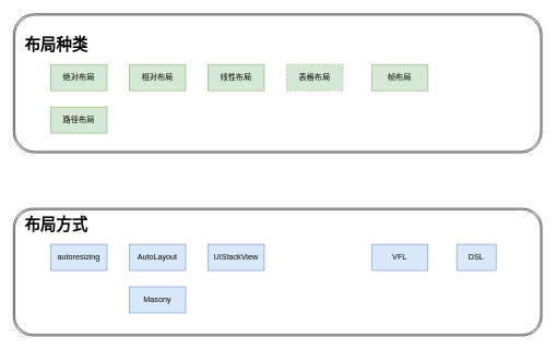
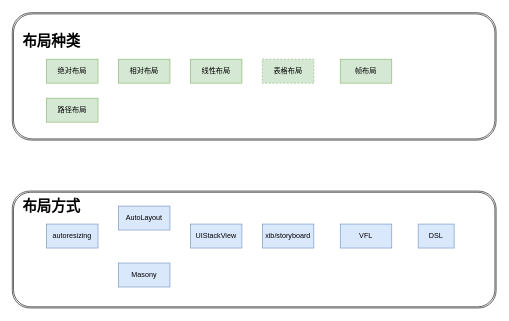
  <mxCell id="0" />
  <mxCell id="1" parent="0" />
  <mxCell id="2" value="" style="shape=ext;double=1;rounded=1;whiteSpace=wrap;html=1;" parent="1" vertex="1"><mxGeometry x="20" y="318" width="807" height="195" as="geometry" /></mxCell>
  <mxCell id="3" value="autoresizing" style="rounded=0;whiteSpace=wrap;html=1;fillColor=#dae8fc;strokeColor=#6c8ebf;" parent="1" vertex="1"><mxGeometry x="77" y="373" width="86" height="40" as="geometry" /></mxCell>
- <mxCell id="4" value="AutoLayout" style="rounded=0;whiteSpace=wrap;html=1;fillColor=#dae8fc;strokeColor=#6c8ebf;" parent="1" vertex="1"><mxGeometry x="197" y="373" width="86" height="40" as="geometry" /></mxCell>
+ <mxCell id="4" value="AutoLayout" style="rounded=0;whiteSpace=wrap;html=1;fillColor=#dae8fc;strokeColor=#6c8ebf;" parent="1" vertex="1"><mxGeometry x="197" y="343" width="86" height="40" as="geometry" /></mxCell>
  <mxCell id="5" value="Masony" style="rounded=0;whiteSpace=wrap;html=1;fillColor=#dae8fc;strokeColor=#6c8ebf;" parent="1" vertex="1"><mxGeometry x="197" y="438" width="86" height="40" as="geometry" /></mxCell>
  <mxCell id="6" value="UIStackView" style="rounded=0;whiteSpace=wrap;html=1;fillColor=#dae8fc;strokeColor=#6c8ebf;" parent="1" vertex="1"><mxGeometry x="317" y="373" width="86" height="40" as="geometry" /></mxCell>
  <mxCell id="7" value="VFL" style="rounded=0;whiteSpace=wrap;html=1;fillColor=#dae8fc;strokeColor=#6c8ebf;" parent="1" vertex="1"><mxGeometry x="567" y="373" width="86" height="40" as="geometry" /></mxCell>
  <mxCell id="8" value="DSL" style="rounded=0;whiteSpace=wrap;html=1;fillColor=#dae8fc;strokeColor=#6c8ebf;" parent="1" vertex="1"><mxGeometry x="697" y="373" width="60" height="40" as="geometry" /></mxCell>
  <mxCell id="9" value="布局方式" style="text;strokeColor=none;fillColor=none;html=1;fontSize=24;fontStyle=1;verticalAlign=middle;align=center;" parent="1" vertex="1"><mxGeometry x="20" y="323" width="130" height="40" as="geometry" /></mxCell>
+ <mxCell id="10" value="xib/storyboard" style="rounded=0;whiteSpace=wrap;html=1;fillColor=#dae8fc;strokeColor=#6c8ebf;" parent="1" vertex="1"><mxGeometry x="437" y="373" width="86" height="40" as="geometry" /></mxCell>
  <mxCell id="11" value="" style="shape=ext;double=1;rounded=1;whiteSpace=wrap;html=1;" parent="1" vertex="1"><mxGeometry x="20" y="20.5" width="807" height="212.5" as="geometry" /></mxCell>
  <mxCell id="12" value="绝对布局" style="rounded=0;whiteSpace=wrap;html=1;fillColor=#d5e8d4;strokeColor=#82b366;" parent="1" vertex="1"><mxGeometry x="77" y="98" width="86" height="40" as="geometry" /></mxCell>
  <mxCell id="13" value="相对布局" style="rounded=0;whiteSpace=wrap;html=1;fillColor=#d5e8d4;strokeColor=#82b366;" parent="1" vertex="1"><mxGeometry x="197" y="98" width="86" height="40" as="geometry" /></mxCell>
  <mxCell id="14" value="线性布局" style="rounded=0;whiteSpace=wrap;html=1;fillColor=#d5e8d4;strokeColor=#82b366;" parent="1" vertex="1"><mxGeometry x="317" y="98" width="86" height="40" as="geometry" /></mxCell>
  <mxCell id="15" value="帧布局" style="rounded=0;whiteSpace=wrap;html=1;fillColor=#d5e8d4;strokeColor=#82b366;" parent="1" vertex="1"><mxGeometry x="567" y="98" width="86" height="40" as="geometry" /></mxCell>
  <mxCell id="16" value="布局种类" style="text;strokeColor=none;fillColor=none;html=1;fontSize=24;fontStyle=1;verticalAlign=middle;align=center;" parent="1" vertex="1"><mxGeometry x="20" y="48" width="130" height="40" as="geometry" /></mxCell>
  <mxCell id="17" value="表格布局" style="rounded=0;whiteSpace=wrap;html=1;fillColor=#d5e8d4;strokeColor=#82b366;dashed=1;" parent="1" vertex="1"><mxGeometry x="437" y="98" width="86" height="40" as="geometry" /></mxCell>
  <mxCell id="18" value="路径布局" style="rounded=0;whiteSpace=wrap;html=1;fillColor=#d5e8d4;strokeColor=#82b366;" vertex="1" parent="1"><mxGeometry x="77" y="163" width="86" height="40" as="geometry" /></mxCell>
